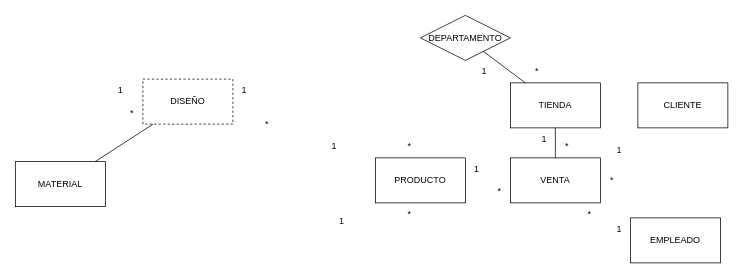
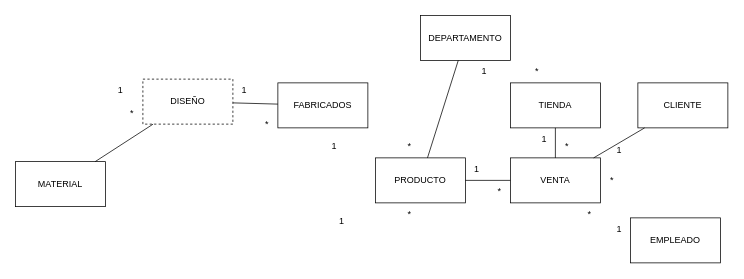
  <mxCell id="0" />
  <mxCell id="1" parent="0" />
  <mxCell id="2" value="PRODUCTO" style="whiteSpace=wrap;html=1;" parent="1" vertex="1"><mxGeometry x="500" y="210" width="120" height="60" as="geometry" /></mxCell>
  <mxCell id="3" value="DISEÑO" style="whiteSpace=wrap;html=1;dashed=1;" parent="1" vertex="1"><mxGeometry x="190" y="105" width="120" height="60" as="geometry" /></mxCell>
  <mxCell id="4" value="VENTA" style="whiteSpace=wrap;html=1;" parent="1" vertex="1"><mxGeometry x="680" y="210" width="120" height="60" as="geometry" /></mxCell>
+ <mxCell id="5" style="rounded=0;orthogonalLoop=1;jettySize=auto;html=1;endArrow=none;endFill=0;" parent="1" source="2" target="4" edge="1"><mxGeometry relative="1" as="geometry"><mxPoint x="573" y="180" as="sourcePoint" /><mxPoint x="578" y="240" as="targetPoint" /></mxGeometry></mxCell>
  <mxCell id="6" value="CLIENTE" style="whiteSpace=wrap;html=1;" parent="1" vertex="1"><mxGeometry x="850" y="110" width="120" height="60" as="geometry" /></mxCell>
+ <mxCell id="7" style="rounded=0;orthogonalLoop=1;jettySize=auto;html=1;endArrow=none;endFill=0;" parent="1" source="4" target="6" edge="1"><mxGeometry relative="1" as="geometry"><mxPoint x="640" y="270" as="sourcePoint" /><mxPoint x="695" y="270" as="targetPoint" /></mxGeometry></mxCell>
  <mxCell id="8" value="EMPLEADO" style="whiteSpace=wrap;html=1;" parent="1" vertex="1"><mxGeometry x="840" y="290" width="120" height="60" as="geometry" /></mxCell>
  <mxCell id="9" value="TIENDA" style="whiteSpace=wrap;html=1;" parent="1" vertex="1"><mxGeometry x="680" y="110" width="120" height="60" as="geometry" /></mxCell>
- <mxCell id="10" value="DEPARTAMENTO" style="rhombus;whiteSpace=wrap;html=1;" parent="1" vertex="1"><mxGeometry x="560" y="20" width="120" height="60" as="geometry" /></mxCell>
- <mxCell id="11" style="rounded=0;orthogonalLoop=1;jettySize=auto;html=1;endArrow=none;endFill=0;" parent="1" source="10" target="9" edge="1"><mxGeometry relative="1" as="geometry"><mxPoint x="815" y="259" as="sourcePoint" /><mxPoint x="920" y="221" as="targetPoint" /></mxGeometry></mxCell>
+ <mxCell id="10" value="DEPARTAMENTO" style="whiteSpace=wrap;html=1;" parent="1" vertex="1"><mxGeometry x="560" y="20" width="120" height="60" as="geometry" /></mxCell>
+ <mxCell id="11" style="rounded=0;orthogonalLoop=1;jettySize=auto;html=1;endArrow=none;endFill=0;" parent="1" source="10" target="2" edge="1"><mxGeometry relative="1" as="geometry"><mxPoint x="815" y="259" as="sourcePoint" /><mxPoint x="920" y="221" as="targetPoint" /></mxGeometry></mxCell>
  <mxCell id="12" style="rounded=0;orthogonalLoop=1;jettySize=auto;html=1;endArrow=none;endFill=0;" parent="1" source="4" target="9" edge="1"><mxGeometry relative="1" as="geometry"><mxPoint x="723" y="50" as="sourcePoint" /><mxPoint x="748" y="110" as="targetPoint" /></mxGeometry></mxCell>
+ <mxCell id="13" value="FABRICADOS" style="whiteSpace=wrap;html=1;" parent="1" vertex="1"><mxGeometry x="370" y="110" width="120" height="60" as="geometry" /></mxCell>
+ <mxCell id="14" style="rounded=0;orthogonalLoop=1;jettySize=auto;html=1;endArrow=none;endFill=0;" parent="1" source="13" target="3" edge="1"><mxGeometry relative="1" as="geometry"><mxPoint x="483" y="160" as="sourcePoint" /><mxPoint x="527" y="190" as="targetPoint" /></mxGeometry></mxCell>
  <mxCell id="15" value="MATERIAL" style="whiteSpace=wrap;html=1;" parent="1" vertex="1"><mxGeometry x="20" y="215" width="120" height="60" as="geometry" /></mxCell>
  <mxCell id="16" style="rounded=0;orthogonalLoop=1;jettySize=auto;html=1;endArrow=none;endFill=0;" parent="1" source="15" target="3" edge="1"><mxGeometry relative="1" as="geometry"><mxPoint x="283" y="195" as="sourcePoint" /><mxPoint x="327" y="225" as="targetPoint" /></mxGeometry></mxCell>
  <mxCell id="17" value="1" style="text;html=1;align=center;verticalAlign=middle;resizable=0;points=[];autosize=1;strokeColor=none;fillColor=none;" parent="1" vertex="1"><mxGeometry x="145" y="105" width="30" height="30" as="geometry" /></mxCell>
  <mxCell id="18" value="*" style="text;html=1;align=center;verticalAlign=middle;resizable=0;points=[];autosize=1;strokeColor=none;fillColor=none;" parent="1" vertex="1"><mxGeometry x="160" y="135" width="30" height="30" as="geometry" /></mxCell>
  <mxCell id="19" value="*" style="text;html=1;align=center;verticalAlign=middle;resizable=0;points=[];autosize=1;strokeColor=none;fillColor=none;" parent="1" vertex="1"><mxGeometry x="340" y="150" width="30" height="30" as="geometry" /></mxCell>
  <mxCell id="20" value="1" style="text;html=1;align=center;verticalAlign=middle;resizable=0;points=[];autosize=1;strokeColor=none;fillColor=none;" parent="1" vertex="1"><mxGeometry x="310" y="105" width="30" height="30" as="geometry" /></mxCell>
  <mxCell id="21" value="1" style="text;html=1;align=center;verticalAlign=middle;resizable=0;points=[];autosize=1;strokeColor=none;fillColor=none;" parent="1" vertex="1"><mxGeometry x="440" y="280" width="30" height="30" as="geometry" /></mxCell>
  <mxCell id="22" value="*" style="text;html=1;align=center;verticalAlign=middle;resizable=0;points=[];autosize=1;strokeColor=none;fillColor=none;" parent="1" vertex="1"><mxGeometry x="530" y="270" width="30" height="30" as="geometry" /></mxCell>
  <mxCell id="23" value="1" style="text;html=1;align=center;verticalAlign=middle;resizable=0;points=[];autosize=1;strokeColor=none;fillColor=none;" parent="1" vertex="1"><mxGeometry x="620" y="210" width="30" height="30" as="geometry" /></mxCell>
  <mxCell id="24" value="*" style="text;html=1;align=center;verticalAlign=middle;resizable=0;points=[];autosize=1;strokeColor=none;fillColor=none;" parent="1" vertex="1"><mxGeometry x="650" y="240" width="30" height="30" as="geometry" /></mxCell>
  <mxCell id="25" value="1" style="text;html=1;align=center;verticalAlign=middle;resizable=0;points=[];autosize=1;strokeColor=none;fillColor=none;" parent="1" vertex="1"><mxGeometry x="710" y="170" width="30" height="30" as="geometry" /></mxCell>
  <mxCell id="26" value="*" style="text;html=1;align=center;verticalAlign=middle;resizable=0;points=[];autosize=1;strokeColor=none;fillColor=none;" parent="1" vertex="1"><mxGeometry x="740" y="180" width="30" height="30" as="geometry" /></mxCell>
  <mxCell id="27" value="1" style="text;html=1;align=center;verticalAlign=middle;resizable=0;points=[];autosize=1;strokeColor=none;fillColor=none;" parent="1" vertex="1"><mxGeometry x="630" y="80" width="30" height="30" as="geometry" /></mxCell>
  <mxCell id="28" value="*" style="text;html=1;align=center;verticalAlign=middle;resizable=0;points=[];autosize=1;strokeColor=none;fillColor=none;" parent="1" vertex="1"><mxGeometry x="700" y="80" width="30" height="30" as="geometry" /></mxCell>
  <mxCell id="29" value="1" style="text;html=1;align=center;verticalAlign=middle;resizable=0;points=[];autosize=1;strokeColor=none;fillColor=none;" parent="1" vertex="1"><mxGeometry x="810" y="185" width="30" height="30" as="geometry" /></mxCell>
  <mxCell id="30" value="*" style="text;html=1;align=center;verticalAlign=middle;resizable=0;points=[];autosize=1;strokeColor=none;fillColor=none;" parent="1" vertex="1"><mxGeometry x="800" y="225" width="30" height="30" as="geometry" /></mxCell>
  <mxCell id="31" value="*" style="text;html=1;align=center;verticalAlign=middle;resizable=0;points=[];autosize=1;strokeColor=none;fillColor=none;" parent="1" vertex="1"><mxGeometry x="770" y="270" width="30" height="30" as="geometry" /></mxCell>
  <mxCell id="32" value="1" style="text;html=1;align=center;verticalAlign=middle;resizable=0;points=[];autosize=1;strokeColor=none;fillColor=none;" parent="1" vertex="1"><mxGeometry x="810" y="290" width="30" height="30" as="geometry" /></mxCell>
  <mxCell id="33" value="1" style="text;html=1;align=center;verticalAlign=middle;resizable=0;points=[];autosize=1;strokeColor=none;fillColor=none;" vertex="1" parent="1"><mxGeometry x="430" y="180" width="30" height="30" as="geometry" /></mxCell>
  <mxCell id="34" value="*" style="text;html=1;align=center;verticalAlign=middle;resizable=0;points=[];autosize=1;strokeColor=none;fillColor=none;" vertex="1" parent="1"><mxGeometry x="530" y="180" width="30" height="30" as="geometry" /></mxCell>
